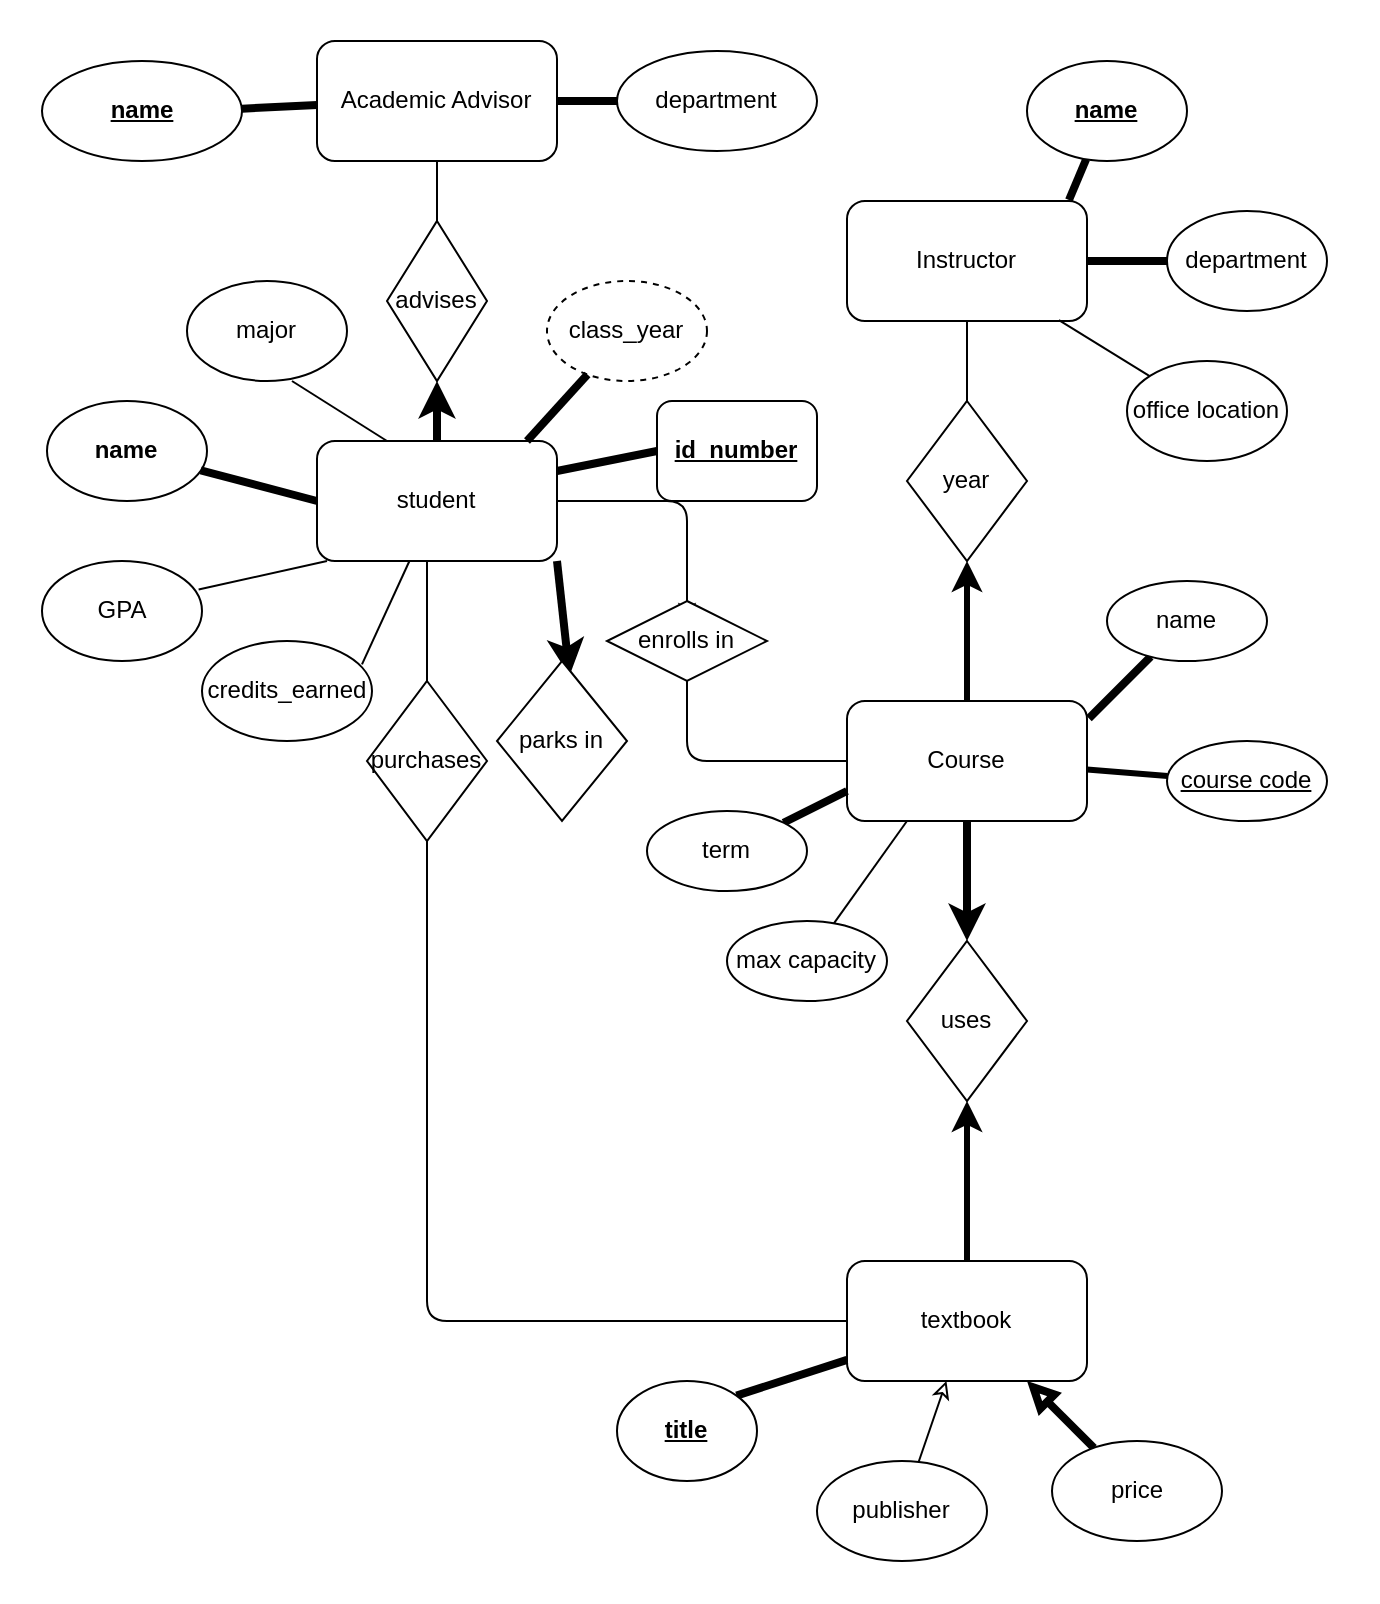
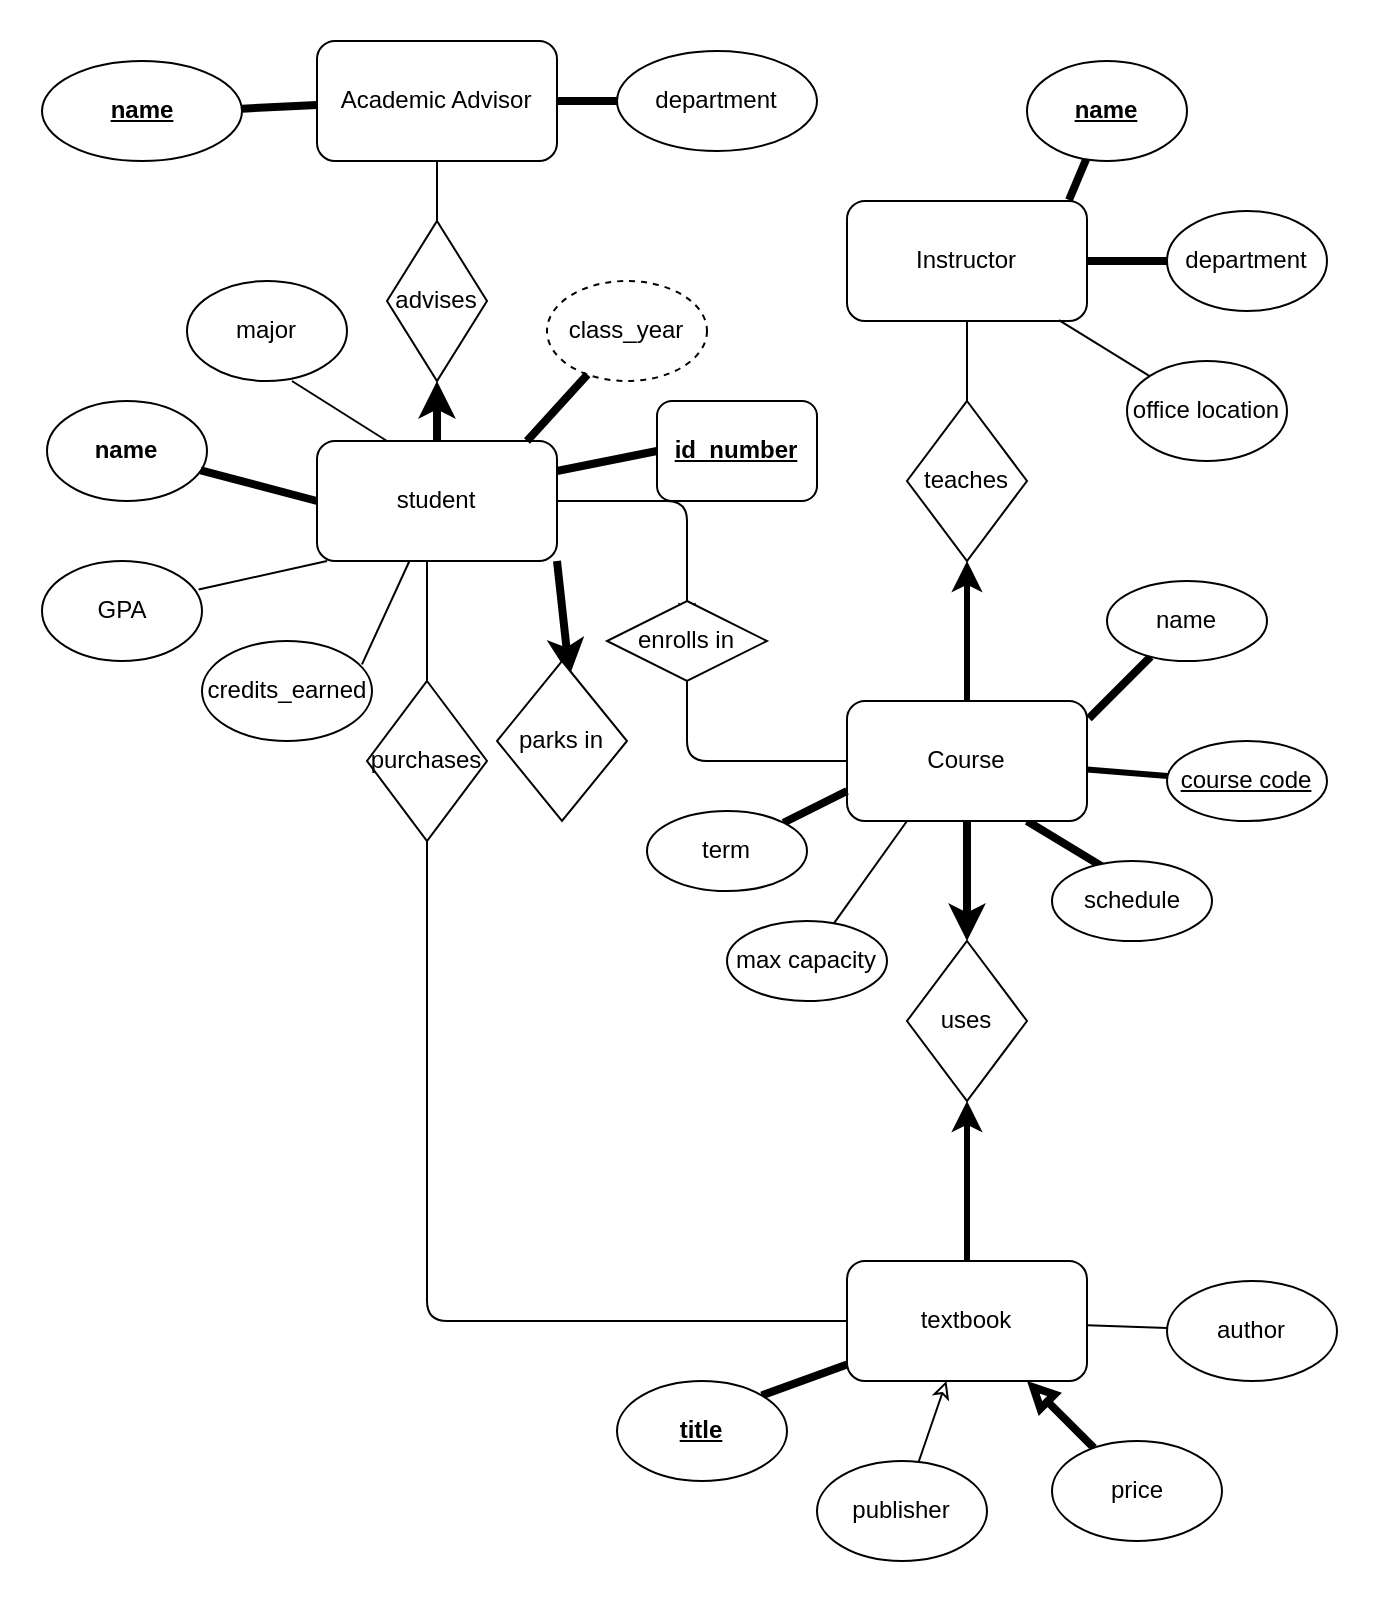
  <mxCell id="0" />
  <mxCell id="1" parent="0" />
+ <mxCell id="2" style="edgeStyle=none;html=1;exitX=0.75;exitY=1;exitDx=0;exitDy=0;entryX=0.315;entryY=0.071;entryDx=0;entryDy=0;entryPerimeter=0;endArrow=none;endFill=0;strokeWidth=4;" parent="1" source="4" target="60" edge="1"><mxGeometry relative="1" as="geometry" /></mxCell>
  <mxCell id="3" value="" style="edgeStyle=none;html=1;endArrow=classic;endFill=1;strokeWidth=4;" edge="1" parent="1" source="4" target="23"><mxGeometry relative="1" as="geometry" /></mxCell>
  <mxCell id="4" value="Course" style="rounded=1;whiteSpace=wrap;html=1;" parent="1" vertex="1"><mxGeometry x="423" y="350" width="120" height="60" as="geometry" /></mxCell>
  <mxCell id="5" value="Instructor" style="rounded=1;whiteSpace=wrap;html=1;" parent="1" vertex="1"><mxGeometry x="423" y="100" width="120" height="60" as="geometry" /></mxCell>
  <mxCell id="6" value="" style="edgeStyle=none;html=1;endArrow=none;endFill=0;" parent="1" source="7" target="47" edge="1"><mxGeometry relative="1" as="geometry" /></mxCell>
  <mxCell id="7" value="Academic Advisor" style="rounded=1;whiteSpace=wrap;html=1;" parent="1" vertex="1"><mxGeometry x="158" y="20" width="120" height="60" as="geometry" /></mxCell>
+ <mxCell id="8" value="" style="edgeStyle=none;html=1;endArrow=none;endFill=0;" parent="1" source="9" target="45" edge="1"><mxGeometry relative="1" as="geometry" /></mxCell>
  <mxCell id="9" value="textbook" style="rounded=1;whiteSpace=wrap;html=1;" parent="1" vertex="1"><mxGeometry x="423" y="630" width="120" height="60" as="geometry" /></mxCell>
  <mxCell id="10" value="name" style="ellipse;whiteSpace=wrap;html=1;fontStyle=1" parent="1" vertex="1"><mxGeometry x="23" y="200" width="80" height="50" as="geometry" /></mxCell>
  <mxCell id="11" value="id_number" style="whiteSpace=wrap;html=1;fontStyle=5;rounded=1;" parent="1" vertex="1"><mxGeometry x="328" y="200" width="80" height="50" as="geometry" /></mxCell>
  <mxCell id="12" value="major" style="ellipse;whiteSpace=wrap;html=1;" parent="1" vertex="1"><mxGeometry x="93" y="140" width="80" height="50" as="geometry" /></mxCell>
  <mxCell id="13" value="class_year" style="ellipse;whiteSpace=wrap;html=1;dashed=1;" parent="1" vertex="1"><mxGeometry x="273" y="140" width="80" height="50" as="geometry" /></mxCell>
  <mxCell id="14" value="GPA" style="ellipse;whiteSpace=wrap;html=1;" parent="1" vertex="1"><mxGeometry x="20.5" y="280" width="80" height="50" as="geometry" /></mxCell>
  <mxCell id="15" style="edgeStyle=none;html=1;" parent="1" edge="1"><mxGeometry relative="1" as="geometry"><mxPoint x="213" y="270" as="sourcePoint" /><mxPoint x="210.5" y="275" as="targetPoint" /></mxGeometry></mxCell>
  <mxCell id="16" value="credits_earned" style="ellipse;whiteSpace=wrap;html=1;" parent="1" vertex="1"><mxGeometry x="100.5" y="320" width="85" height="50" as="geometry" /></mxCell>
  <mxCell id="17" style="edgeStyle=orthogonalEdgeStyle;html=1;exitX=1;exitY=0.5;exitDx=0;exitDy=0;entryX=0.5;entryY=0.25;entryDx=0;entryDy=0;entryPerimeter=0;" parent="1" source="19" target="21" edge="1"><mxGeometry relative="1" as="geometry" /></mxCell>
  <mxCell id="18" style="edgeStyle=none;html=1;exitX=1;exitY=1;exitDx=0;exitDy=0;entryX=0.558;entryY=0.092;entryDx=0;entryDy=0;entryPerimeter=0;endArrow=classic;endFill=1;strokeWidth=4;" edge="1" parent="1" source="19" target="65"><mxGeometry relative="1" as="geometry" /></mxCell>
  <mxCell id="19" value="student" style="rounded=1;whiteSpace=wrap;html=1;" parent="1" vertex="1"><mxGeometry x="158" y="220" width="120" height="60" as="geometry" /></mxCell>
  <mxCell id="20" style="edgeStyle=orthogonalEdgeStyle;html=1;exitX=0.5;exitY=1;exitDx=0;exitDy=0;entryX=0;entryY=0.5;entryDx=0;entryDy=0;endArrow=none;endFill=0;" parent="1" source="21" target="4" edge="1"><mxGeometry relative="1" as="geometry" /></mxCell>
  <mxCell id="21" value="enrolls in" style="rhombus;whiteSpace=wrap;html=1;" parent="1" vertex="1"><mxGeometry x="303" y="300" width="80" height="40" as="geometry" /></mxCell>
- <mxCell id="22" value="year" style="rhombus;whiteSpace=wrap;html=1;" parent="1" vertex="1"><mxGeometry x="453" y="200" width="60" height="80" as="geometry" /></mxCell>
+ <mxCell id="22" value="teaches" style="rhombus;whiteSpace=wrap;html=1;" parent="1" vertex="1"><mxGeometry x="453" y="200" width="60" height="80" as="geometry" /></mxCell>
  <mxCell id="23" value="uses" style="rhombus;whiteSpace=wrap;html=1;" parent="1" vertex="1"><mxGeometry x="453" y="470" width="60" height="80" as="geometry" /></mxCell>
  <mxCell id="24" value="purchases" style="rhombus;whiteSpace=wrap;html=1;" parent="1" vertex="1"><mxGeometry x="183" y="340" width="60" height="80" as="geometry" /></mxCell>
  <mxCell id="25" value="" style="endArrow=none;html=1;entryX=0.656;entryY=1;entryDx=0;entryDy=0;entryPerimeter=0;" parent="1" target="12" edge="1"><mxGeometry width="50" height="50" relative="1" as="geometry"><mxPoint x="193" y="220" as="sourcePoint" /><mxPoint x="243" y="170" as="targetPoint" /></mxGeometry></mxCell>
  <mxCell id="26" value="" style="endArrow=none;html=1;strokeWidth=4;entryX=0;entryY=0.5;entryDx=0;entryDy=0;" parent="1" source="10" target="19" edge="1"><mxGeometry width="50" height="50" relative="1" as="geometry"><mxPoint x="123" y="295" as="sourcePoint" /><mxPoint x="153" y="250" as="targetPoint" /></mxGeometry></mxCell>
  <mxCell id="27" value="" style="endArrow=none;html=1;exitX=0.979;exitY=0.284;exitDx=0;exitDy=0;exitPerimeter=0;" parent="1" source="14" edge="1"><mxGeometry width="50" height="50" relative="1" as="geometry"><mxPoint x="113" y="320" as="sourcePoint" /><mxPoint x="163" y="280" as="targetPoint" /></mxGeometry></mxCell>
  <mxCell id="28" value="" style="endArrow=none;html=1;strokeWidth=4;" parent="1" target="13" edge="1"><mxGeometry width="50" height="50" relative="1" as="geometry"><mxPoint x="263" y="220" as="sourcePoint" /><mxPoint x="313" y="170" as="targetPoint" /></mxGeometry></mxCell>
  <mxCell id="29" value="" style="endArrow=none;html=1;exitX=0.941;exitY=0.234;exitDx=0;exitDy=0;exitPerimeter=0;" parent="1" source="16" target="19" edge="1"><mxGeometry width="50" height="50" relative="1" as="geometry"><mxPoint x="113" y="370" as="sourcePoint" /><mxPoint x="163" y="320" as="targetPoint" /></mxGeometry></mxCell>
  <mxCell id="30" value="" style="endArrow=none;html=1;entryX=1;entryY=0.25;entryDx=0;entryDy=0;exitX=0;exitY=0.5;exitDx=0;exitDy=0;strokeWidth=4;" parent="1" source="11" target="19" edge="1"><mxGeometry width="50" height="50" relative="1" as="geometry"><mxPoint x="293" y="340" as="sourcePoint" /><mxPoint x="338" y="310" as="targetPoint" /></mxGeometry></mxCell>
  <mxCell id="31" value="" style="endArrow=none;html=1;entryX=0.5;entryY=1;entryDx=0;entryDy=0;" parent="1" target="5" edge="1"><mxGeometry width="50" height="50" relative="1" as="geometry"><mxPoint x="483" y="200" as="sourcePoint" /><mxPoint x="533" y="150" as="targetPoint" /></mxGeometry></mxCell>
  <mxCell id="32" value="" style="endArrow=classic;html=1;entryX=0.5;entryY=1;entryDx=0;entryDy=0;strokeWidth=3;endFill=1;" parent="1" target="22" edge="1"><mxGeometry width="50" height="50" relative="1" as="geometry"><mxPoint x="483" y="350" as="sourcePoint" /><mxPoint x="533" y="300" as="targetPoint" /></mxGeometry></mxCell>
  <mxCell id="33" value="advises" style="rhombus;whiteSpace=wrap;html=1;" parent="1" vertex="1"><mxGeometry x="193" y="110" width="50" height="80" as="geometry" /></mxCell>
  <mxCell id="34" value="" style="endArrow=none;html=1;entryX=0.5;entryY=1;entryDx=0;entryDy=0;exitX=0.5;exitY=0;exitDx=0;exitDy=0;strokeWidth=1;" parent="1" source="33" target="7" edge="1"><mxGeometry width="50" height="50" relative="1" as="geometry"><mxPoint x="213" y="115" as="sourcePoint" /><mxPoint x="263" y="65" as="targetPoint" /></mxGeometry></mxCell>
  <mxCell id="35" value="" style="endArrow=classic;html=1;entryX=0.5;entryY=1;entryDx=0;entryDy=0;endFill=1;strokeWidth=4;" parent="1" source="19" target="33" edge="1"><mxGeometry width="50" height="50" relative="1" as="geometry"><mxPoint x="333" y="230" as="sourcePoint" /><mxPoint x="383" y="180" as="targetPoint" /></mxGeometry></mxCell>
  <mxCell id="36" value="" style="endArrow=none;html=1;exitX=0.5;exitY=0;exitDx=0;exitDy=0;" parent="1" source="24" edge="1"><mxGeometry width="50" height="50" relative="1" as="geometry"><mxPoint x="163" y="330" as="sourcePoint" /><mxPoint x="213" y="280" as="targetPoint" /></mxGeometry></mxCell>
  <mxCell id="37" value="" style="endArrow=none;html=1;exitX=0;exitY=0.5;exitDx=0;exitDy=0;" parent="1" source="9" edge="1"><mxGeometry width="50" height="50" relative="1" as="geometry"><mxPoint x="213" y="530" as="sourcePoint" /><mxPoint x="213" y="420" as="targetPoint" /><Array as="points"><mxPoint x="213" y="660" /></Array></mxGeometry></mxCell>
  <mxCell id="38" value="" style="endArrow=classic;html=1;entryX=0.5;entryY=1;entryDx=0;entryDy=0;strokeWidth=3;endFill=1;" parent="1" target="23" edge="1"><mxGeometry width="50" height="50" relative="1" as="geometry"><mxPoint x="483" y="630" as="sourcePoint" /><mxPoint x="453" y="510" as="targetPoint" /></mxGeometry></mxCell>
  <mxCell id="39" style="edgeStyle=none;html=1;exitX=1;exitY=0;exitDx=0;exitDy=0;endArrow=none;endFill=0;strokeWidth=4;" parent="1" source="40" target="9" edge="1"><mxGeometry relative="1" as="geometry" /></mxCell>
- <mxCell id="40" value="title" style="ellipse;whiteSpace=wrap;html=1;fontStyle=5" parent="1" vertex="1"><mxGeometry x="308" y="690" width="70" height="50" as="geometry" /></mxCell>
+ <mxCell id="40" value="title" style="ellipse;whiteSpace=wrap;html=1;fontStyle=5" parent="1" vertex="1"><mxGeometry x="308" y="690" width="85" height="50" as="geometry" /></mxCell>
  <mxCell id="41" value="" style="edgeStyle=none;html=1;endArrow=classic;endFill=0;" parent="1" source="42" target="9" edge="1"><mxGeometry relative="1" as="geometry" /></mxCell>
  <mxCell id="42" value="publisher" style="ellipse;whiteSpace=wrap;html=1;" parent="1" vertex="1"><mxGeometry x="408" y="730" width="85" height="50" as="geometry" /></mxCell>
  <mxCell id="43" style="edgeStyle=none;html=1;endArrow=block;endFill=0;strokeWidth=4;" parent="1" source="44" target="9" edge="1"><mxGeometry relative="1" as="geometry" /></mxCell>
  <mxCell id="44" value="price" style="ellipse;whiteSpace=wrap;html=1;" parent="1" vertex="1"><mxGeometry x="525.5" y="720" width="85" height="50" as="geometry" /></mxCell>
+ <mxCell id="45" value="author" style="ellipse;whiteSpace=wrap;html=1;" parent="1" vertex="1"><mxGeometry x="583" y="640" width="85" height="50" as="geometry" /></mxCell>
  <mxCell id="46" value="" style="edgeStyle=none;html=1;endArrow=none;endFill=0;strokeWidth=4;" parent="1" source="47" target="7" edge="1"><mxGeometry relative="1" as="geometry" /></mxCell>
  <mxCell id="47" value="name" style="ellipse;whiteSpace=wrap;html=1;fontStyle=5" parent="1" vertex="1"><mxGeometry x="20.5" y="30" width="100" height="50" as="geometry" /></mxCell>
  <mxCell id="48" value="" style="edgeStyle=none;html=1;endArrow=none;endFill=0;strokeWidth=4;" parent="1" source="49" target="7" edge="1"><mxGeometry relative="1" as="geometry" /></mxCell>
  <mxCell id="49" value="department" style="ellipse;whiteSpace=wrap;html=1;fontStyle=0" parent="1" vertex="1"><mxGeometry x="308" y="25" width="100" height="50" as="geometry" /></mxCell>
  <mxCell id="50" style="edgeStyle=none;html=1;entryX=0.925;entryY=-0.008;entryDx=0;entryDy=0;entryPerimeter=0;endArrow=none;endFill=0;strokeWidth=4;" parent="1" source="51" target="5" edge="1"><mxGeometry relative="1" as="geometry" /></mxCell>
  <mxCell id="51" value="name" style="ellipse;whiteSpace=wrap;html=1;fontStyle=5" parent="1" vertex="1"><mxGeometry x="513" y="30" width="80" height="50" as="geometry" /></mxCell>
  <mxCell id="52" value="" style="edgeStyle=none;html=1;endArrow=none;endFill=0;strokeWidth=4;" parent="1" source="53" target="5" edge="1"><mxGeometry relative="1" as="geometry" /></mxCell>
  <mxCell id="53" value="department" style="ellipse;whiteSpace=wrap;html=1;" parent="1" vertex="1"><mxGeometry x="583" y="105" width="80" height="50" as="geometry" /></mxCell>
  <mxCell id="54" style="edgeStyle=none;html=1;entryX=0.883;entryY=0.992;entryDx=0;entryDy=0;entryPerimeter=0;endArrow=none;endFill=0;" parent="1" source="55" target="5" edge="1"><mxGeometry relative="1" as="geometry" /></mxCell>
  <mxCell id="55" value="office location" style="ellipse;whiteSpace=wrap;html=1;" parent="1" vertex="1"><mxGeometry x="563" y="180" width="80" height="50" as="geometry" /></mxCell>
  <mxCell id="56" style="edgeStyle=none;html=1;entryX=1.008;entryY=0.145;entryDx=0;entryDy=0;entryPerimeter=0;endArrow=none;endFill=0;strokeWidth=4;" parent="1" source="57" target="4" edge="1"><mxGeometry relative="1" as="geometry" /></mxCell>
  <mxCell id="57" value="name" style="ellipse;whiteSpace=wrap;html=1;" parent="1" vertex="1"><mxGeometry x="553" y="290" width="80" height="40" as="geometry" /></mxCell>
  <mxCell id="58" value="" style="edgeStyle=none;html=1;endArrow=none;endFill=0;strokeWidth=3;" parent="1" source="59" target="4" edge="1"><mxGeometry relative="1" as="geometry" /></mxCell>
  <mxCell id="59" value="course code" style="ellipse;whiteSpace=wrap;html=1;fontStyle=4" parent="1" vertex="1"><mxGeometry x="583" y="370" width="80" height="40" as="geometry" /></mxCell>
+ <mxCell id="60" value="schedule" style="ellipse;whiteSpace=wrap;html=1;" parent="1" vertex="1"><mxGeometry x="525.5" y="430" width="80" height="40" as="geometry" /></mxCell>
  <mxCell id="61" style="edgeStyle=none;html=1;entryX=0;entryY=0.75;entryDx=0;entryDy=0;endArrow=none;endFill=0;strokeWidth=4;" parent="1" source="62" target="4" edge="1"><mxGeometry relative="1" as="geometry" /></mxCell>
  <mxCell id="62" value="term" style="ellipse;whiteSpace=wrap;html=1;fontStyle=0" parent="1" vertex="1"><mxGeometry x="323" y="405" width="80" height="40" as="geometry" /></mxCell>
  <mxCell id="63" style="edgeStyle=none;html=1;entryX=0.25;entryY=1;entryDx=0;entryDy=0;endArrow=none;endFill=0;strokeWidth=1;" parent="1" source="64" target="4" edge="1"><mxGeometry relative="1" as="geometry" /></mxCell>
  <mxCell id="64" value="max capacity" style="ellipse;whiteSpace=wrap;html=1;" parent="1" vertex="1"><mxGeometry x="363" y="460" width="80" height="40" as="geometry" /></mxCell>
  <mxCell id="65" value="parks in" style="rhombus;whiteSpace=wrap;html=1;" vertex="1" parent="1"><mxGeometry x="248" y="330" width="65" height="80" as="geometry" /></mxCell>
